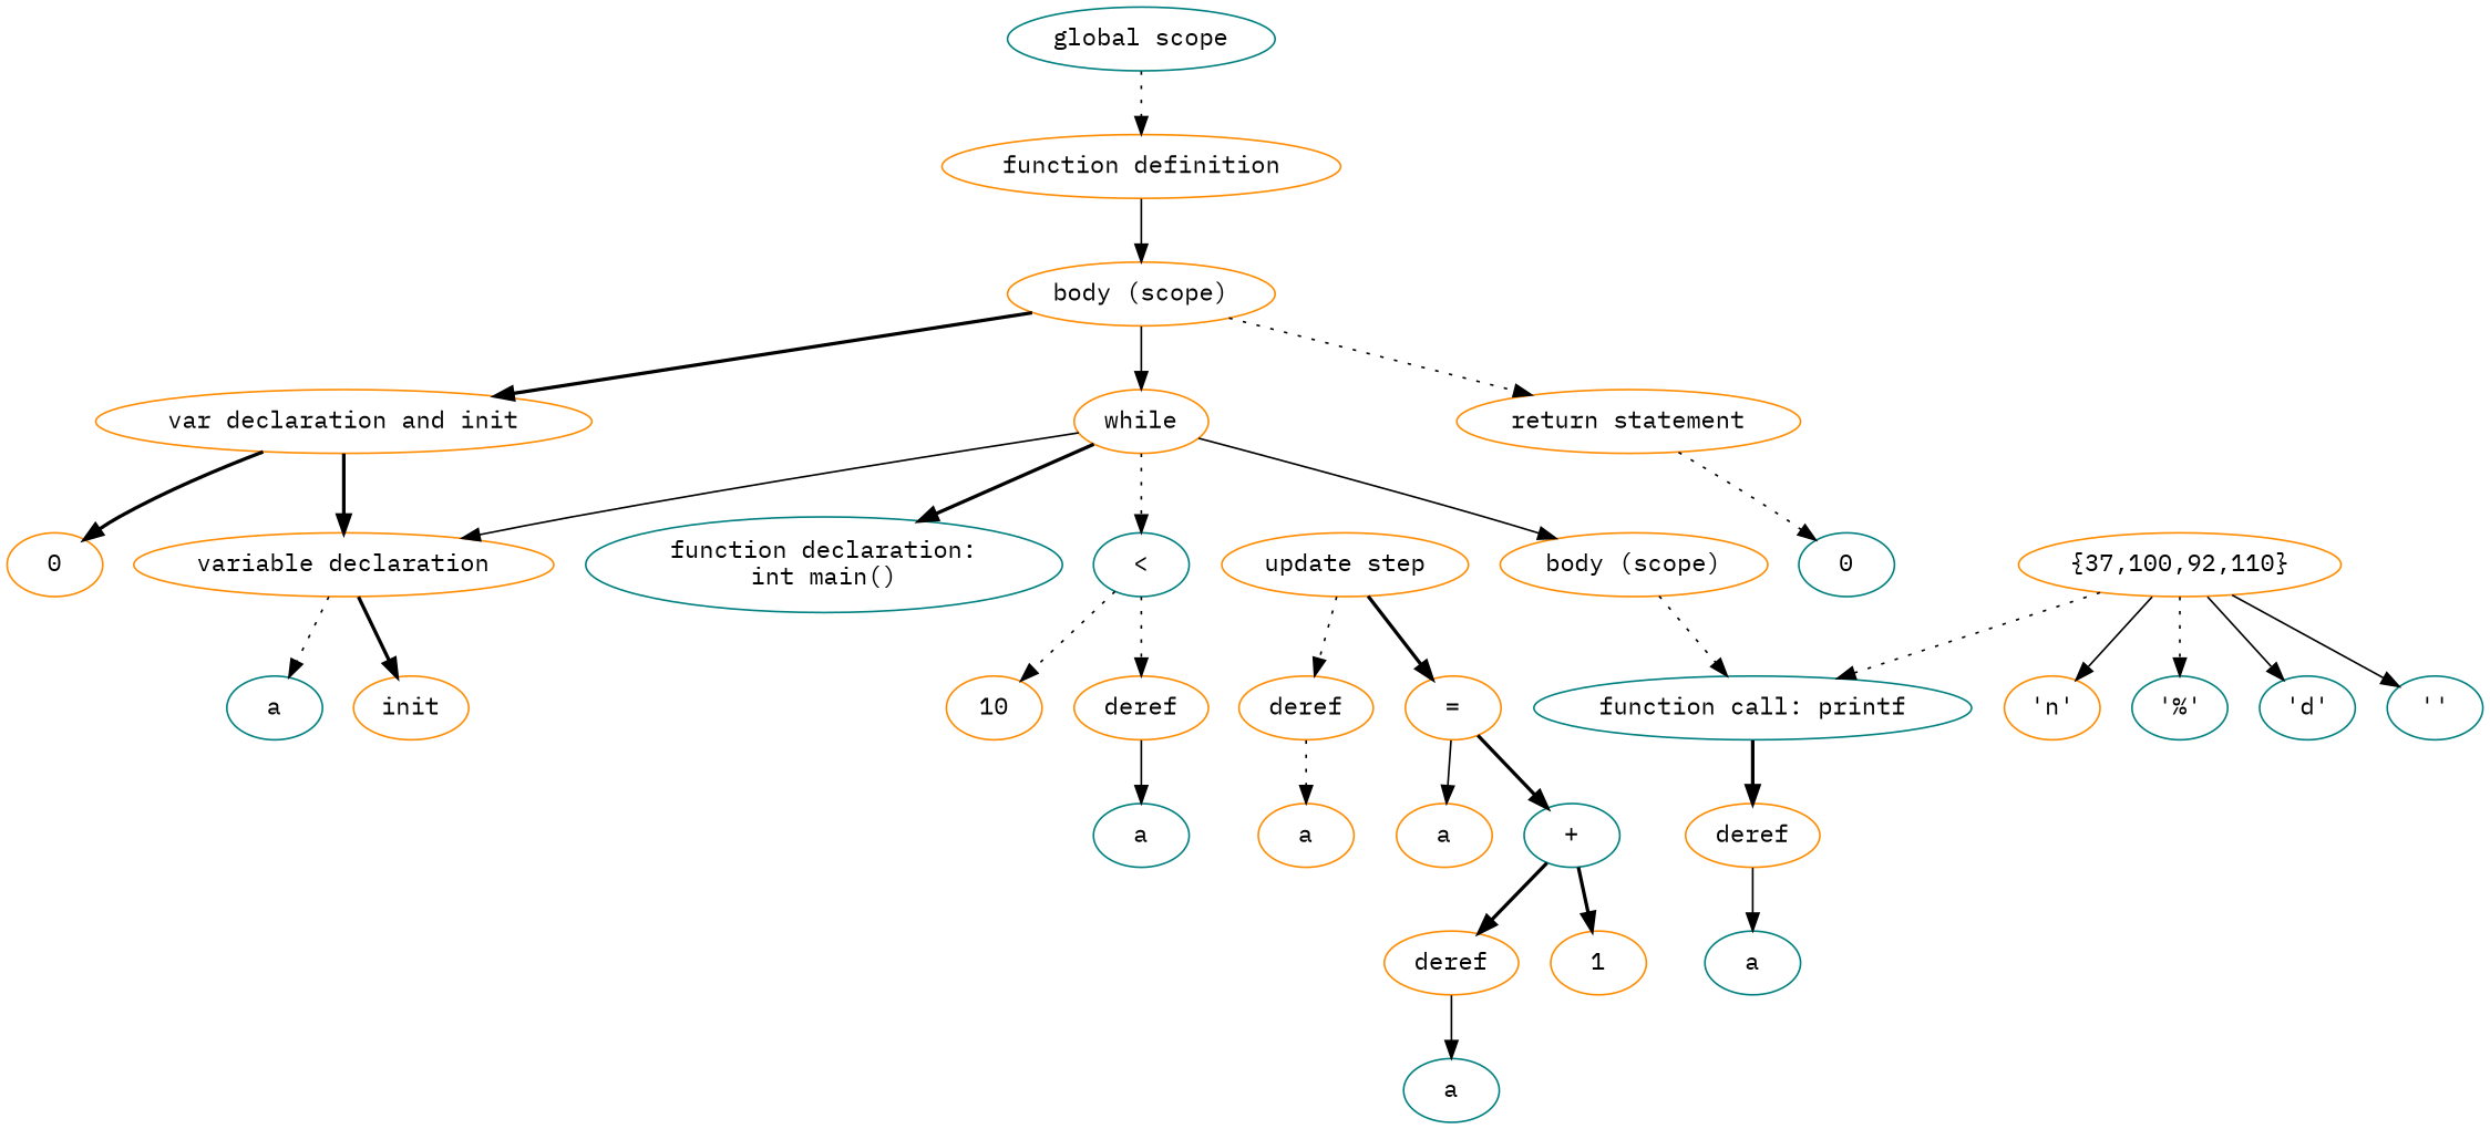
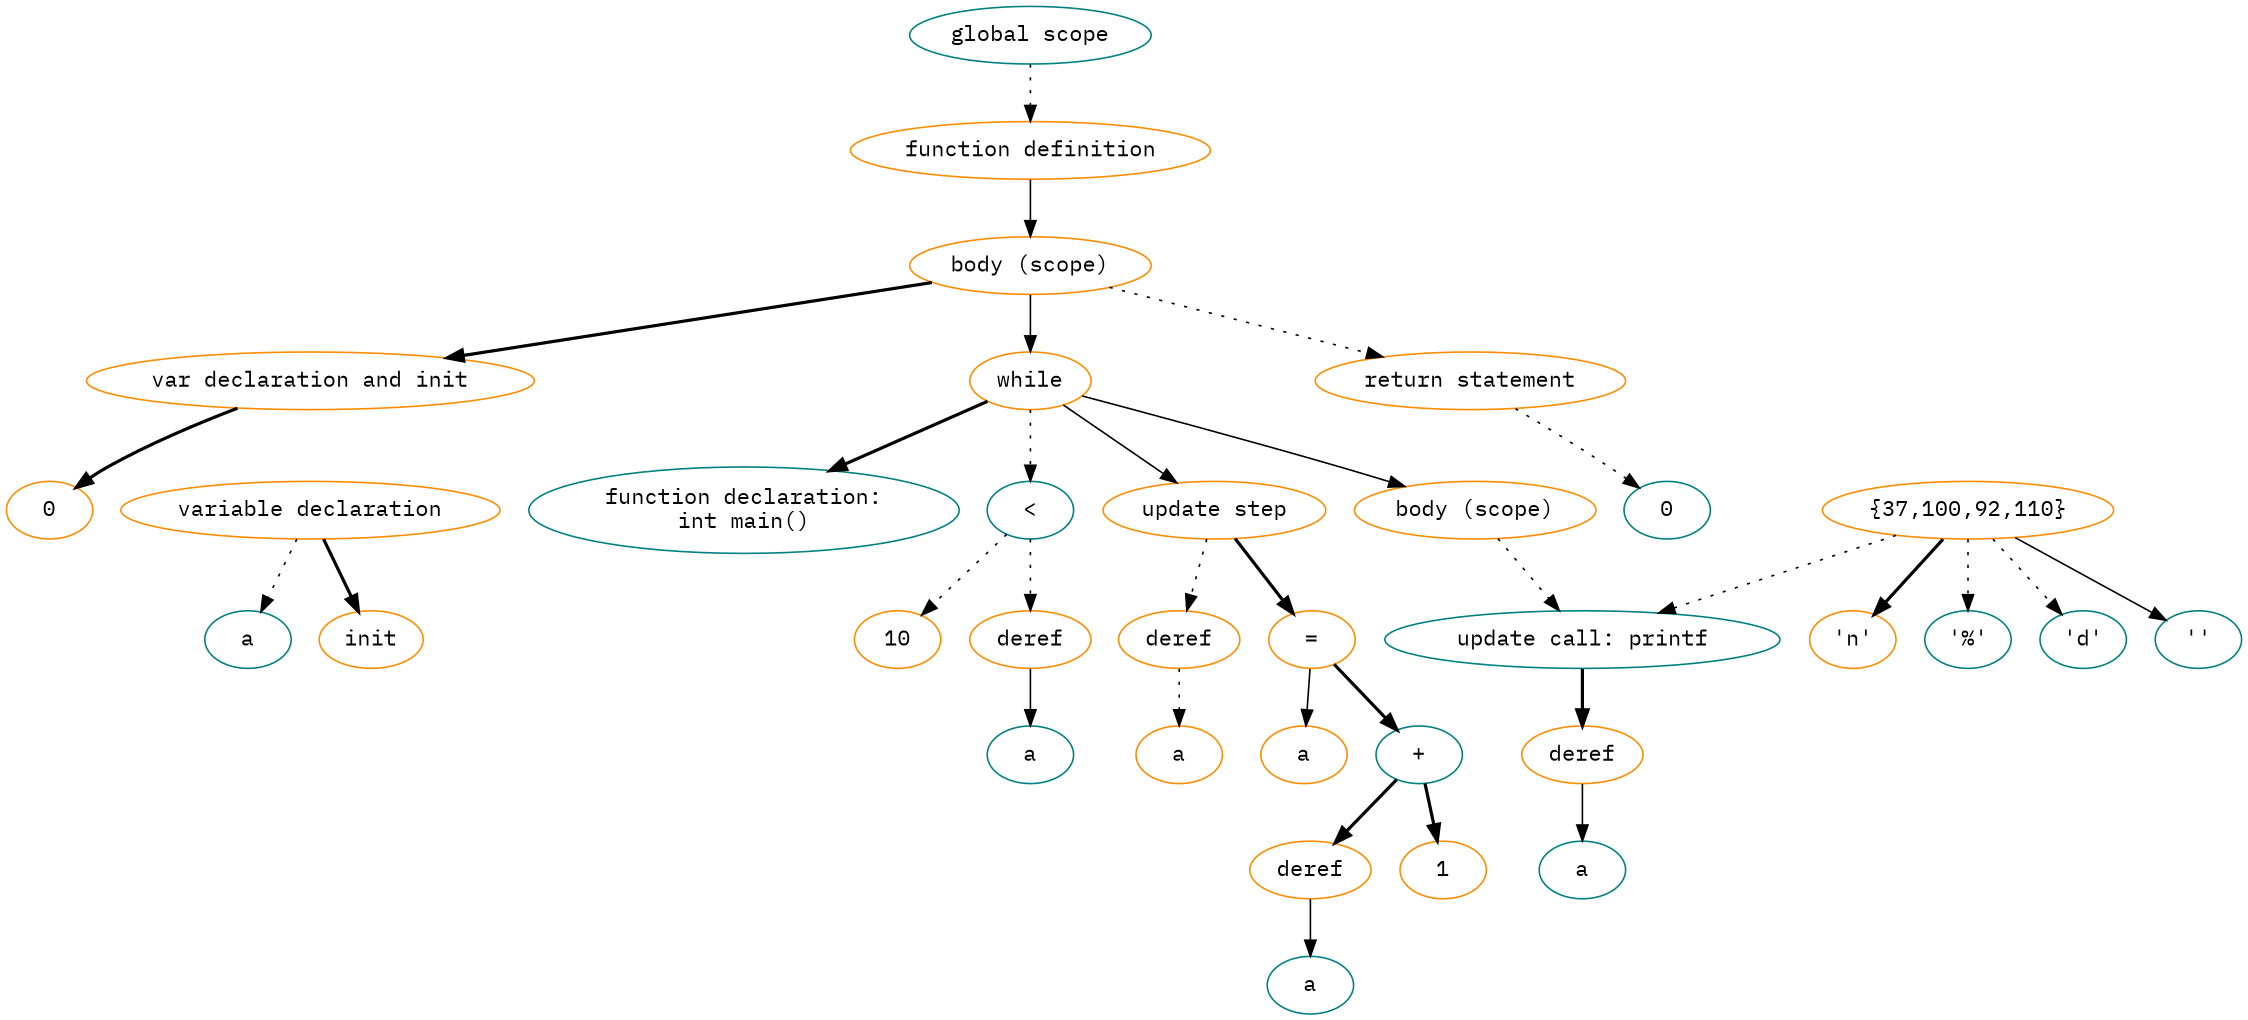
  digraph {
    fontname="IBM Plex Mono"
    node [color=darkorange fontname="IBM Plex Mono"]
    edge [fontname="IBM Plex Mono" style=dotted]
    n1 [color=teal label="function declaration:\nint main()"]
    n2 [label="function definition"]
    n3 [label="body (scope)"]
    n4 [label="var declaration and init"]
    n5 [label=while]
    n6 [label="return statement"]
    n7 [label=init]
    n8 [label="variable declaration"]
    n9 [color=teal label=a]
    n10 [label=0]
    n11 [color=teal label="<"]
    n12 [label="body (scope)"]
    n13 [label="update step"]
    n14 [color=teal label=0]
    n15 [color=teal label=a]
    n16 [label=deref]
    n17 [label=10]
-   n18 [color=teal label="function call: printf"]
+   n18 [color=teal label="update call: printf"]
    n19 [label=deref]
    n20 [label="="]
    n21 [color=teal label="'%'"]
    n22 [label="{37,100,92,110}"]
    n23 [color=teal label="'d'"]
    n24 [color=teal label="'\'"]
    n25 [label="'n'"]
    n26 [label=deref]
    n27 [color=teal label=a]
    n28 [label=a]
    n29 [label=a]
    n30 [color=teal label="+"]
    n31 [label=deref]
    n32 [label=1]
    n33 [color=teal label=a]
    n34 [color=teal label="global scope"]
    n2 -> n3 [style=solid]
    n3 -> n4 [style=bold]
    n3 -> n5 [style=solid]
    n3 -> n6
-   n4 -> n8 [style=bold]
    n4 -> n10 [style=bold]
    n5 -> n1 [style=bold]
    n5 -> n11
    n5 -> n12 [style=solid]
-   n5 -> n8 [style=solid]
+   n5 -> n13 [style=solid]
    n6 -> n14
    n8 -> n7 [style=bold]
    n8 -> n9
    n11 -> n16
    n11 -> n17
    n12 -> n18
    n13 -> n19
    n13 -> n20 [style=bold]
    n16 -> n15 [style=solid]
    n18 -> n26 [style=bold]
    n19 -> n28
    n20 -> n29 [style=solid]
    n20 -> n30 [style=bold]
    n22 -> n18
    n22 -> n21
-   n22 -> n23 [style=solid]
+   n22 -> n23
    n22 -> n24 [style=solid]
-   n22 -> n25 [style=solid]
+   n22 -> n25 [style=bold]
    n26 -> n27 [style=solid]
    n30 -> n31 [style=bold]
    n30 -> n32 [style=bold]
    n31 -> n33 [style=solid]
    n34 -> n2
  }
